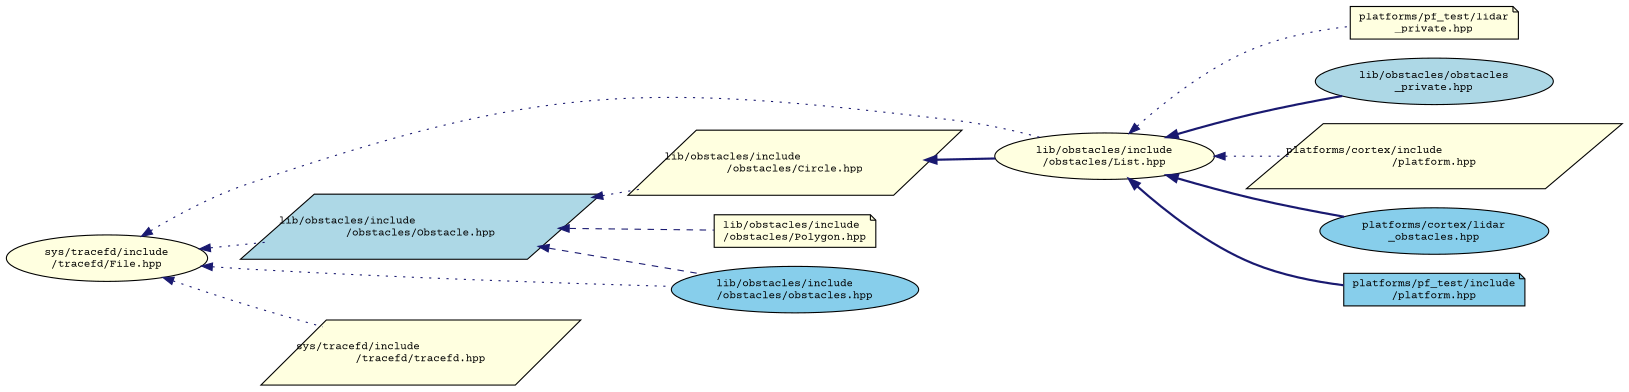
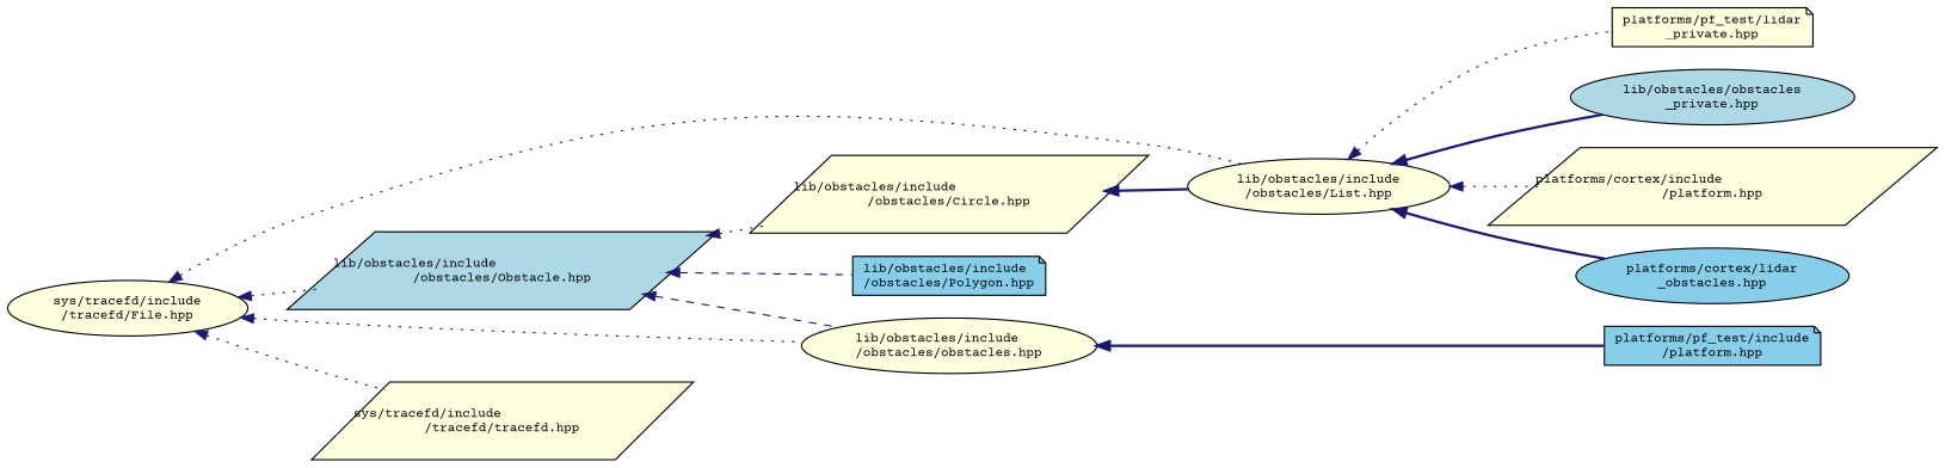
  digraph {
    fontname="Courier Prime"
    rankdir=LR
    node [color=black fillcolor=lightyellow fontname="Courier Prime" fontsize=10 shape=ellipse style=filled]
    edge [color=midnightblue dir=back fontname="Courier Prime" fontsize=10 labelfontname=Helvetica labelfontsize=10 style=dotted]
    n1 [fontcolor=black height=0.2 label="sys/tracefd/include\l/tracefd/File.hpp" width=0.4]
    n2 [height=0.2 label="lib/obstacles/include\l/obstacles/List.hpp" width=0.4]
    n3 [fillcolor=lightblue height=0.2 label="lib/obstacles/include\l/obstacles/Obstacle.hpp" shape=parallelogram width=0.4]
-   n4 [fillcolor=skyblue height=0.2 label="lib/obstacles/include\l/obstacles/obstacles.hpp" width=0.4]
+   n4 [height=0.2 label="lib/obstacles/include\l/obstacles/obstacles.hpp" width=0.4]
    n5 [height=0.2 label="sys/tracefd/include\l/tracefd/tracefd.hpp" shape=parallelogram width=0.4]
    n6 [fillcolor=lightblue height=0.2 label="lib/obstacles/obstacles\l_private.hpp" width=0.4]
    n7 [height=0.2 label="platforms/cortex/include\l/platform.hpp" shape=parallelogram width=0.4]
    n8 [fillcolor=skyblue height=0.2 label="platforms/cortex/lidar\l_obstacles.hpp" width=0.4]
    n9 [fillcolor=skyblue height=0.2 label="platforms/pf_test/include\l/platform.hpp" shape=note width=0.4]
    n10 [height=0.2 label="platforms/pf_test/lidar\l_private.hpp" shape=note width=0.4]
    n11 [height=0.2 label="lib/obstacles/include\l/obstacles/Circle.hpp" shape=parallelogram width=0.4]
-   n12 [height=0.2 label="lib/obstacles/include\l/obstacles/Polygon.hpp" shape=note width=0.4]
+   n12 [fillcolor=skyblue height=0.2 label="lib/obstacles/include\l/obstacles/Polygon.hpp" shape=note width=0.4]
    n1 -> n2
    n1 -> n3
    n1 -> n4
    n1 -> n5
    n2 -> n6 [style=bold]
    n2 -> n7
    n2 -> n8 [style=bold]
-   n2 -> n9 [style=bold]
+   n4 -> n9 [style=bold]
    n2 -> n10
    n3 -> n4 [style=dashed]
    n3 -> n11
    n3 -> n12 [style=dashed]
    n11 -> n2 [style=bold]
  }
